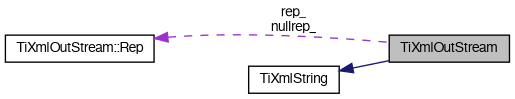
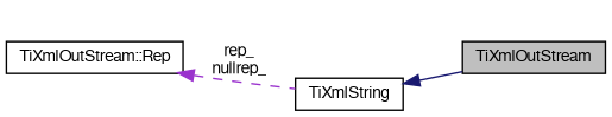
  digraph {
    rankdir=LR
    node [color=black fontname=FreeSans fontsize=10 shape=record]
    edge [dir=back fontname=FreeSans fontsize=10 labelfontname=FreeSans labelfontsize=10]
    n1 [fillcolor=grey75 fontcolor=black height=0.2 label=TiXmlOutStream style=filled width=0.4]
    n2 [height=0.2 label=TiXmlString width=0.4]
    n3 [height=0.2 label="TiXmlOutStream::Rep" width=0.4]
    n2 -> n1 [color=midnightblue style=solid]
-   n3 -> n1 [color=darkorchid3 label="rep_\nnullrep_" style=dashed]
+   n3 -> n2 [color=darkorchid3 label="rep_\nnullrep_" style=dashed]
  }
